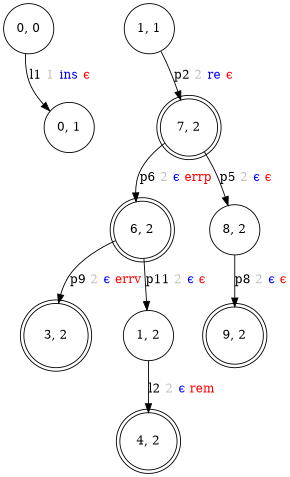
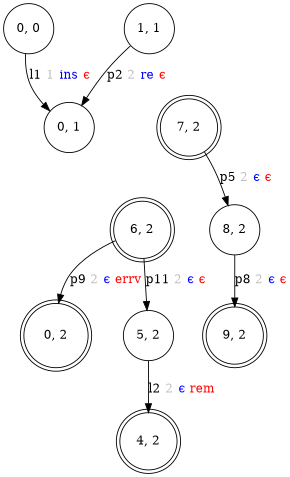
  digraph {
    node [shape=circle]
    "0, 0"
    "0, 1"
    "7, 2" [shape=doublecircle]
    "1, 1"
    "6, 2" [shape=doublecircle]
    "8, 2"
-   "3, 2" [shape=doublecircle]
-   "1, 2"
+   "3, 2" [shape=doublecircle label="0, 2"]
+   "1, 2" [label="5, 2"]
    "9, 2" [shape=doublecircle]
    n10 [label="4, 2" shape=doublecircle]
    "0, 0" -> "0, 1" [label=<l1 <FONT COLOR="grey">1</FONT> <FONT COLOR="blue">ins</FONT> <FONT COLOR="red">ϵ</FONT>>]
-   "7, 2" -> "6, 2" [label=<p6 <FONT COLOR="grey">2</FONT> <FONT COLOR="blue">ϵ</FONT> <FONT COLOR="red">errp</FONT>>]
    "7, 2" -> "8, 2" [label=<p5 <FONT COLOR="grey">2</FONT> <FONT COLOR="blue">ϵ</FONT> <FONT COLOR="red">ϵ</FONT>>]
-   "1, 1" -> "7, 2" [label=<p2 <FONT COLOR="grey">2</FONT> <FONT COLOR="blue">re</FONT> <FONT COLOR="red">ϵ</FONT>>]
+   "1, 1" -> "0, 1" [label=<p2 <FONT COLOR="grey">2</FONT> <FONT COLOR="blue">re</FONT> <FONT COLOR="red">ϵ</FONT>>]
    "6, 2" -> "3, 2" [label=<p9 <FONT COLOR="grey">2</FONT> <FONT COLOR="blue">ϵ</FONT> <FONT COLOR="red">errv</FONT>>]
    "6, 2" -> "1, 2" [label=<p11 <FONT COLOR="grey">2</FONT> <FONT COLOR="blue">ϵ</FONT> <FONT COLOR="red">ϵ</FONT>>]
    "8, 2" -> "9, 2" [label=<p8 <FONT COLOR="grey">2</FONT> <FONT COLOR="blue">ϵ</FONT> <FONT COLOR="red">ϵ</FONT>>]
    "1, 2" -> n10 [label=<l2 <FONT COLOR="grey">2</FONT> <FONT COLOR="blue">ϵ</FONT> <FONT COLOR="red">rem</FONT>>]
  }
